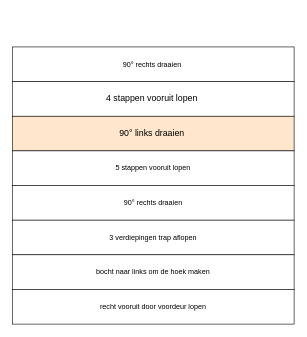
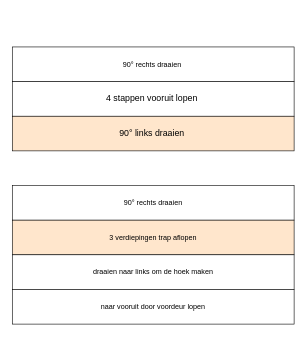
  <mxCell id="0" />
  <mxCell id="1" parent="0" />
  <mxCell id="2" value="" style="group" vertex="1" connectable="0" parent="1"><mxGeometry x="20" y="20" width="470" height="520" as="geometry" /></mxCell>
  <mxCell id="3" value="90° rechts draaien&amp;nbsp;" style="rounded=0;fillColor=default;whiteSpace=wrap;html=1;horizontal=1;" vertex="1" parent="2"><mxGeometry y="57.778" width="470" height="57.778" as="geometry" /></mxCell>
  <mxCell id="4" value="&lt;span style=&quot;font-size: 11.0pt ; line-height: 107% ; font-family: &amp;#34;calibri&amp;#34; , sans-serif&quot;&gt;4 stappen vooruit lopen&amp;nbsp;&lt;/span&gt;" style="rounded=0;whiteSpace=wrap;html=1;" vertex="1" parent="2"><mxGeometry y="115.556" width="470" height="57.778" as="geometry" /></mxCell>
  <mxCell id="5" value="&lt;span style=&quot;font-size: 11.0pt ; line-height: 107% ; font-family: &amp;#34;calibri&amp;#34; , sans-serif&quot;&gt;90° links draaien&amp;nbsp;&lt;/span&gt;" style="rounded=0;whiteSpace=wrap;html=1;fillColor=#ffe6cc;" vertex="1" parent="2"><mxGeometry y="173.333" width="470" height="57.778" as="geometry" /></mxCell>
- <mxCell id="6" value="5 stappen vooruit lopen" style="rounded=0;whiteSpace=wrap;html=1;" vertex="1" parent="2"><mxGeometry y="231.111" width="470" height="57.778" as="geometry" /></mxCell>
  <mxCell id="7" value="90° rechts draaien" style="rounded=0;whiteSpace=wrap;html=1;" vertex="1" parent="2"><mxGeometry y="288.889" width="470" height="57.778" as="geometry" /></mxCell>
- <mxCell id="8" value="3 verdiepingen trap aflopen" style="rounded=0;whiteSpace=wrap;html=1;" vertex="1" parent="2"><mxGeometry y="346.667" width="470" height="57.778" as="geometry" /></mxCell>
- <mxCell id="9" value="bocht naar links om de hoek maken" style="rounded=0;whiteSpace=wrap;html=1;" vertex="1" parent="2"><mxGeometry y="404.444" width="470" height="57.778" as="geometry" /></mxCell>
- <mxCell id="10" value="recht vooruit door voordeur lopen" style="rounded=0;whiteSpace=wrap;html=1;" vertex="1" parent="2"><mxGeometry y="462.222" width="470" height="57.778" as="geometry" /></mxCell>
+ <mxCell id="8" value="3 verdiepingen trap aflopen" style="rounded=0;whiteSpace=wrap;html=1;fillColor=#ffe6cc;" vertex="1" parent="2"><mxGeometry y="346.667" width="470" height="57.778" as="geometry" /></mxCell>
+ <mxCell id="9" value="draaien naar links om de hoek maken" style="rounded=0;whiteSpace=wrap;html=1;" vertex="1" parent="2"><mxGeometry y="404.444" width="470" height="57.778" as="geometry" /></mxCell>
+ <mxCell id="10" value="naar vooruit door voordeur lopen" style="rounded=0;whiteSpace=wrap;html=1;" vertex="1" parent="2"><mxGeometry y="462.222" width="470" height="57.778" as="geometry" /></mxCell>
